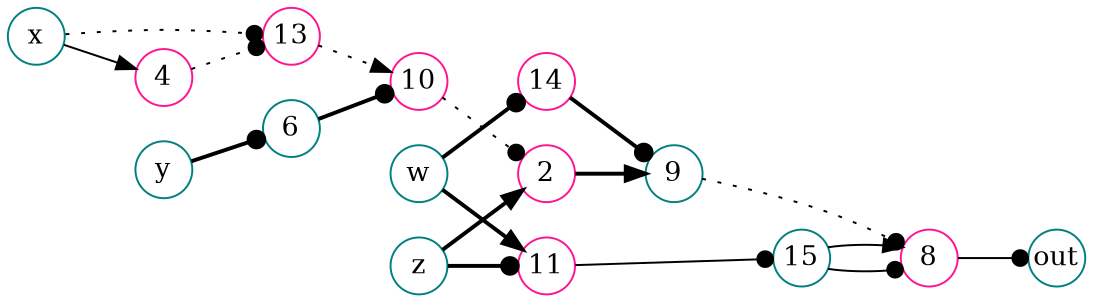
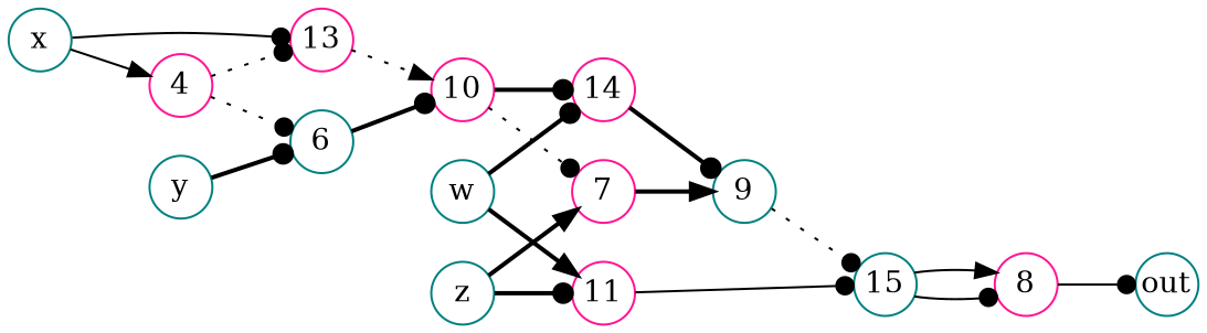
  digraph {
    rankdir=LR
    node [color=teal fixedsize=true shape=circle]
    edge [arrowhead=dot style=bold]
    n1 [label=x width=.4]
    4 [color=deeppink width=.4]
    13 [color=deeppink width=.4]
    6 [width=.4]
    10 [color=deeppink width=.4]
    n6 [label=y width=.4]
    n7 [label=z width=.4]
-   7 [color=deeppink width=.4 label=2]
+   7 [color=deeppink width=.4]
    11 [color=deeppink width=.4]
    9 [width=.4]
    15 [width=.4]
    n12 [label=w width=.4]
    14 [color=deeppink width=.4]
    n14 [label=out width=.4]
    8 [color=deeppink width=.4]
    n1 -> 4 [arrowhead=normal style=solid]
-   n1 -> 13 [style=dotted]
+   n1 -> 13 [style=solid]
    4 -> 13 [style=dotted]
+   4 -> 6 [style=dotted]
    13 -> 10 [arrowhead=normal style=dotted]
    6 -> 10
    10 -> 7 [style=dotted]
+   10 -> 14
    n6 -> 6
    n7 -> 7 [arrowhead=normal]
    n7 -> 11
    7 -> 9 [arrowhead=normal]
    11 -> 15 [style=solid]
-   9 -> 8 [style=dotted]
+   9 -> 15 [style=dotted]
    15 -> 8 [style=solid]
    15 -> 8 [arrowhead=normal style=solid]
    n12 -> 11 [arrowhead=normal]
    n12 -> 14
    14 -> 9
    8 -> n14 [style=solid]
  }
